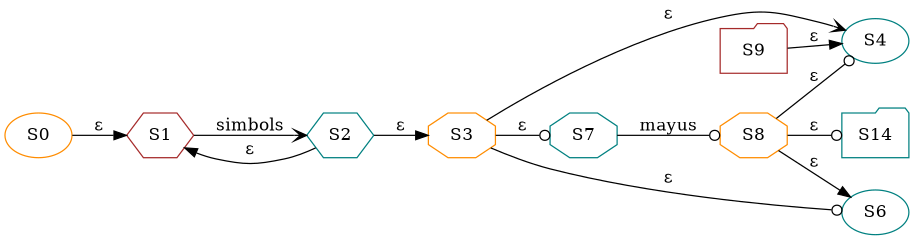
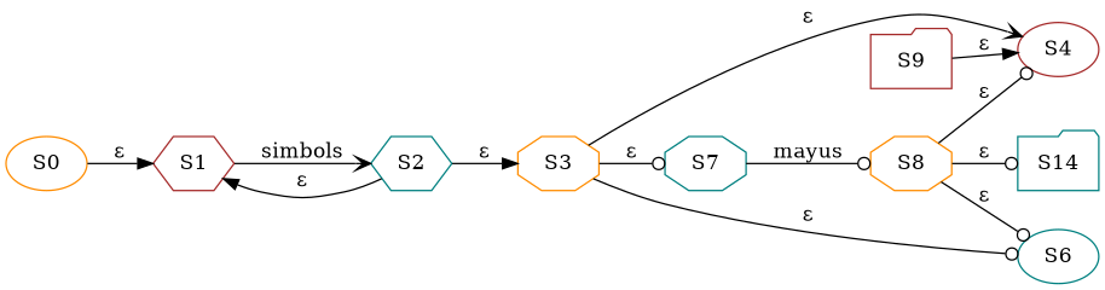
  digraph {
    forcelabels=true
    rankdir=LR
    node [color=teal shape=ellipse]
    edge [arrowhead=odot]
    S0 [color=darkorange]
    S1 [color=brown shape=hexagon]
    S2 [shape=hexagon]
    S3 [color=darkorange shape=octagon]
-   S4
+   S4 [color=brown]
    S6
    S7 [shape=octagon]
    S8 [color=darkorange shape=octagon]
    n9 [label=S14 shape=folder]
    S9 [color=brown shape=folder]
    S0 -> S1 [arrowhead=normal label="ε"]
    S1 -> S2 [arrowhead=vee label=simbols]
    S2 -> S1 [arrowhead=normal label="ε"]
    S2 -> S3 [arrowhead=normal label="ε"]
    S3 -> S4 [arrowhead=vee label="ε"]
    S3 -> S6 [label="ε"]
    S3 -> S7 [label="ε"]
    S7 -> S8 [label=mayus]
    S8 -> S4 [label="ε"]
-   S8 -> S6 [arrowhead=normal label="ε"]
+   S8 -> S6 [label="ε"]
    S8 -> n9 [label="ε"]
    S9 -> S4 [arrowhead=normal label="ε"]
  }
